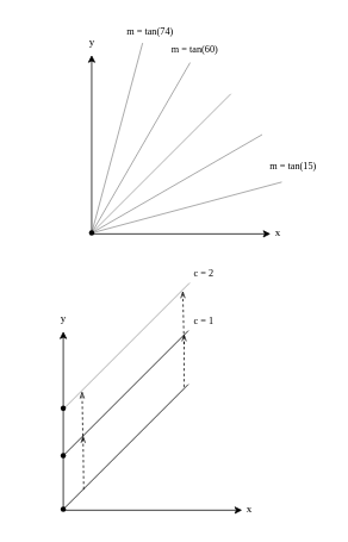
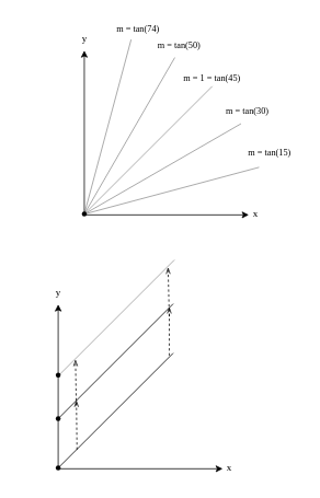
  <mxCell id="0" />
  <mxCell id="1" parent="0" />
  <mxCell id="2" value="" style="group" vertex="1" connectable="0" parent="1"><mxGeometry x="55.25" y="340" width="263" height="244" as="geometry" /></mxCell>
  <mxCell id="3" value="" style="endArrow=classic;html=1;rounded=0;strokeColor=light-dark(#000000,#FF3333);" edge="1" parent="2"><mxGeometry width="50" height="50" relative="1" as="geometry"><mxPoint x="15" y="230" as="sourcePoint" /><mxPoint x="15" y="30" as="targetPoint" /></mxGeometry></mxCell>
  <mxCell id="4" value="" style="endArrow=classic;html=1;rounded=0;fillColor=#a20025;strokeColor=light-dark(#000000,#3333FF);" edge="1" parent="2"><mxGeometry width="50" height="50" relative="1" as="geometry"><mxPoint x="15" y="230" as="sourcePoint" /><mxPoint x="215" y="230" as="targetPoint" /></mxGeometry></mxCell>
  <mxCell id="5" value="&lt;font style=&quot;color: light-dark(rgb(0, 0, 0), rgb(51, 51, 255));&quot; face=&quot;Times New Roman&quot;&gt;x&lt;/font&gt;" style="text;html=1;align=center;verticalAlign=middle;resizable=0;points=[];autosize=1;strokeColor=none;fillColor=none;" vertex="1" parent="2"><mxGeometry x="208" y="214" width="30" height="30" as="geometry" /></mxCell>
  <mxCell id="6" value="&lt;font style=&quot;color: light-dark(rgb(0, 0, 0), rgb(255, 51, 51));&quot; face=&quot;Times New Roman&quot;&gt;y&lt;/font&gt;" style="text;html=1;align=center;verticalAlign=middle;resizable=0;points=[];autosize=1;strokeColor=none;fillColor=none;" vertex="1" parent="2"><mxGeometry width="30" height="30" as="geometry" /></mxCell>
  <mxCell id="7" value="" style="shape=waypoint;sketch=0;size=6;pointerEvents=1;points=[];fillColor=none;resizable=0;rotatable=0;perimeter=centerPerimeter;snapToPoint=1;" vertex="1" parent="2"><mxGeometry x="5" y="219" width="20" height="20" as="geometry" /></mxCell>
  <mxCell id="8" value="" style="verticalLabelPosition=bottom;shadow=0;dashed=0;align=center;html=1;verticalAlign=top;strokeWidth=1;shape=mxgraph.mockup.markup.line;strokeColor=light-dark(#000000,#B3B3B3);rotation=-45;direction=west;" vertex="1" parent="2"><mxGeometry x="-12.49" y="148.49" width="196" height="20" as="geometry" /></mxCell>
  <mxCell id="9" value="" style="verticalLabelPosition=bottom;shadow=0;dashed=0;align=center;html=1;verticalAlign=top;strokeWidth=1;shape=mxgraph.mockup.markup.line;strokeColor=light-dark(#000000,#B3B3B3);rotation=-45;direction=west;" vertex="1" parent="2"><mxGeometry x="-12.49" y="88.49" width="196" height="20" as="geometry" /></mxCell>
  <mxCell id="10" value="" style="verticalLabelPosition=bottom;shadow=0;dashed=0;align=center;html=1;verticalAlign=top;strokeWidth=1;shape=mxgraph.mockup.markup.line;strokeColor=light-dark(#999999,#FFFFFF);rotation=-45;direction=west;" vertex="1" parent="2"><mxGeometry x="-11.89" y="35.43" width="197" height="20" as="geometry" /></mxCell>
  <mxCell id="11" value="" style="shape=waypoint;sketch=0;size=6;pointerEvents=1;points=[];fillColor=none;resizable=0;rotatable=0;perimeter=centerPerimeter;snapToPoint=1;" vertex="1" parent="2"><mxGeometry x="5" y="159" width="20" height="20" as="geometry" /></mxCell>
  <mxCell id="12" value="" style="shape=waypoint;sketch=0;size=6;pointerEvents=1;points=[];fillColor=none;resizable=0;rotatable=0;perimeter=centerPerimeter;snapToPoint=1;" vertex="1" parent="2"><mxGeometry x="5" y="106" width="20" height="20" as="geometry" /></mxCell>
  <mxCell id="13" value="" style="endArrow=openThin;html=1;rounded=0;exitX=0.494;exitY=0.5;exitDx=0;exitDy=0;exitPerimeter=0;entryX=0.496;entryY=0.472;entryDx=0;entryDy=0;entryPerimeter=0;dashed=1;endFill=0;strokeColor=light-dark(#000000,#B3B3B3);" edge="1" parent="2"><mxGeometry width="50" height="50" relative="1" as="geometry"><mxPoint x="150.003" y="92.227" as="sourcePoint" /><mxPoint x="150.088" y="32.934" as="targetPoint" /></mxGeometry></mxCell>
  <mxCell id="14" value="" style="endArrow=openThin;html=1;rounded=0;exitX=0.846;exitY=0.48;exitDx=0;exitDy=0;exitPerimeter=0;entryX=0.848;entryY=0.513;entryDx=0;entryDy=0;entryPerimeter=0;dashed=1;endFill=0;strokeColor=light-dark(#000000,#B3B3B3);" edge="1" parent="2" source="8" target="9"><mxGeometry width="50" height="50" relative="1" as="geometry"><mxPoint x="40.003" y="199.297" as="sourcePoint" /><mxPoint x="40" y="150" as="targetPoint" /></mxGeometry></mxCell>
  <mxCell id="15" value="" style="endArrow=openThin;html=1;rounded=0;exitX=0.846;exitY=0.48;exitDx=0;exitDy=0;exitPerimeter=0;entryX=0.848;entryY=0.513;entryDx=0;entryDy=0;entryPerimeter=0;dashed=1;endFill=0;strokeColor=light-dark(#000000,#B3B3B3);" edge="1" parent="2"><mxGeometry width="50" height="50" relative="1" as="geometry"><mxPoint x="37" y="153" as="sourcePoint" /><mxPoint x="36" y="97" as="targetPoint" /></mxGeometry></mxCell>
  <mxCell id="16" value="" style="endArrow=openThin;html=1;rounded=0;exitX=0.494;exitY=0.5;exitDx=0;exitDy=0;exitPerimeter=0;entryX=0.06;entryY=0.454;entryDx=0;entryDy=0;entryPerimeter=0;dashed=1;endFill=0;strokeColor=light-dark(#000000,#B3B3B3);" edge="1" parent="2" target="10"><mxGeometry width="50" height="50" relative="1" as="geometry"><mxPoint x="150.003" y="44.647" as="sourcePoint" /><mxPoint x="150.088" y="-14.646" as="targetPoint" /></mxGeometry></mxCell>
- <mxCell id="17" value="&lt;font face=&quot;Times New Roman&quot; style=&quot;color: light-dark(rgb(0, 0, 0), rgb(179, 179, 179));&quot;&gt;c = 1&lt;/font&gt;" style="text;html=1;align=center;verticalAlign=middle;resizable=0;points=[];autosize=1;strokeColor=none;fillColor=none;fontSize=11;" vertex="1" parent="2"><mxGeometry x="146.75" y="2.93" width="50" height="30" as="geometry" /></mxCell>
  <mxCell id="18" value="" style="verticalLabelPosition=bottom;shadow=0;dashed=0;align=center;html=1;verticalAlign=top;strokeWidth=1;shape=mxgraph.mockup.markup.line;strokeColor=#999999;rotation=-15;direction=west;" parent="1" vertex="1"><mxGeometry x="98.25" y="221.53" width="220" height="20" as="geometry" /></mxCell>
  <mxCell id="19" value="" style="verticalLabelPosition=bottom;shadow=0;dashed=0;align=center;html=1;verticalAlign=top;strokeWidth=1;shape=mxgraph.mockup.markup.line;strokeColor=#999999;rotation=-30;direction=west;" parent="1" vertex="1"><mxGeometry x="87.26" y="195" width="220" height="20" as="geometry" /></mxCell>
  <mxCell id="20" value="" style="verticalLabelPosition=bottom;shadow=0;dashed=0;align=center;html=1;verticalAlign=top;strokeWidth=1;shape=mxgraph.mockup.markup.line;strokeColor=light-dark(#999999,#FFFFFF);rotation=-45;direction=west;" parent="1" vertex="1"><mxGeometry x="69.78" y="172.22" width="220" height="20" as="geometry" /></mxCell>
  <mxCell id="21" value="" style="verticalLabelPosition=bottom;shadow=0;dashed=0;align=center;html=1;verticalAlign=top;strokeWidth=1;shape=mxgraph.mockup.markup.line;strokeColor=#999999;rotation=-60;direction=west;" parent="1" vertex="1"><mxGeometry x="47" y="154.74" width="220" height="20" as="geometry" /></mxCell>
  <mxCell id="22" value="" style="verticalLabelPosition=bottom;shadow=0;dashed=0;align=center;html=1;verticalAlign=top;strokeWidth=1;shape=mxgraph.mockup.markup.line;strokeColor=#999999;rotation=-75;direction=west;" parent="1" vertex="1"><mxGeometry x="20.47" y="143.75" width="220" height="20" as="geometry" /></mxCell>
  <mxCell id="23" value="" style="group" parent="1" vertex="1" connectable="0"><mxGeometry x="87" y="31" width="253" height="244" as="geometry" /></mxCell>
  <mxCell id="24" value="" style="endArrow=classic;html=1;rounded=0;strokeColor=light-dark(#000000,#FF3333);" parent="23" edge="1"><mxGeometry width="50" height="50" relative="1" as="geometry"><mxPoint x="15" y="230" as="sourcePoint" /><mxPoint x="15" y="30" as="targetPoint" /></mxGeometry></mxCell>
  <mxCell id="25" value="" style="endArrow=classic;html=1;rounded=0;fillColor=#a20025;strokeColor=light-dark(#000000,#3333FF);" parent="23" edge="1"><mxGeometry width="50" height="50" relative="1" as="geometry"><mxPoint x="15" y="230" as="sourcePoint" /><mxPoint x="215" y="230" as="targetPoint" /></mxGeometry></mxCell>
  <mxCell id="26" value="&lt;font style=&quot;color: light-dark(rgb(0, 0, 0), rgb(51, 51, 255));&quot; face=&quot;Times New Roman&quot;&gt;x&lt;/font&gt;" style="text;html=1;align=center;verticalAlign=middle;resizable=0;points=[];autosize=1;strokeColor=none;fillColor=none;" parent="23" vertex="1"><mxGeometry x="208" y="214" width="30" height="30" as="geometry" /></mxCell>
  <mxCell id="27" value="&lt;font style=&quot;color: light-dark(rgb(0, 0, 0), rgb(255, 51, 51));&quot; face=&quot;Times New Roman&quot;&gt;y&lt;/font&gt;" style="text;html=1;align=center;verticalAlign=middle;resizable=0;points=[];autosize=1;strokeColor=none;fillColor=none;" parent="23" vertex="1"><mxGeometry width="30" height="30" as="geometry" /></mxCell>
  <mxCell id="28" value="" style="shape=waypoint;sketch=0;size=6;pointerEvents=1;points=[];fillColor=none;resizable=0;rotatable=0;perimeter=centerPerimeter;snapToPoint=1;" parent="23" vertex="1"><mxGeometry x="5" y="219" width="20" height="20" as="geometry" /></mxCell>
- <mxCell id="30" value="&lt;font face=&quot;Times New Roman&quot; style=&quot;color: light-dark(rgb(0, 0, 0), rgb(179, 179, 179));&quot;&gt;m = tan(60)&lt;/font&gt;" style="text;html=1;align=center;verticalAlign=middle;resizable=0;points=[];autosize=1;strokeColor=none;fillColor=none;fontSize=11;" parent="23" vertex="1"><mxGeometry x="90" y="9" width="80" height="30" as="geometry" /></mxCell>
+ <mxCell id="29" value="&lt;font face=&quot;Times New Roman&quot;&gt;m = 1&amp;nbsp;= tan(45)&lt;/font&gt;" style="text;html=1;align=center;verticalAlign=middle;resizable=0;points=[];autosize=1;strokeColor=none;fillColor=none;fontSize=11;" parent="23" vertex="1"><mxGeometry x="125" y="49" width="90" height="30" as="geometry" /></mxCell>
+ <mxCell id="30" value="&lt;font face=&quot;Times New Roman&quot; style=&quot;color: light-dark(rgb(0, 0, 0), rgb(179, 179, 179));&quot;&gt;m = tan(50)&lt;/font&gt;" style="text;html=1;align=center;verticalAlign=middle;resizable=0;points=[];autosize=1;strokeColor=none;fillColor=none;fontSize=11;" parent="23" vertex="1"><mxGeometry x="90" y="9" width="80" height="30" as="geometry" /></mxCell>
+ <mxCell id="31" value="&lt;font face=&quot;Times New Roman&quot; style=&quot;color: light-dark(rgb(0, 0, 0), rgb(179, 179, 179));&quot;&gt;m = tan(30)&lt;/font&gt;" style="text;html=1;align=center;verticalAlign=middle;resizable=0;points=[];autosize=1;strokeColor=none;fillColor=none;fontSize=11;" parent="23" vertex="1"><mxGeometry x="173" y="89" width="80" height="30" as="geometry" /></mxCell>
  <mxCell id="32" value="&lt;font face=&quot;Times New Roman&quot; style=&quot;color: light-dark(rgb(0, 0, 0), rgb(179, 179, 179));&quot;&gt;m = tan(74)&lt;/font&gt;" style="text;html=1;align=center;verticalAlign=middle;resizable=0;points=[];autosize=1;strokeColor=none;fillColor=none;fontSize=11;" parent="1" vertex="1"><mxGeometry x="127" y="20" width="80" height="30" as="geometry" /></mxCell>
  <mxCell id="33" value="&lt;font face=&quot;Times New Roman&quot; style=&quot;color: light-dark(rgb(0, 0, 0), rgb(179, 179, 179));&quot;&gt;m = tan(15)&lt;/font&gt;" style="text;html=1;align=center;verticalAlign=middle;resizable=0;points=[];autosize=1;strokeColor=none;fillColor=none;fontSize=11;" parent="1" vertex="1"><mxGeometry x="287" y="170" width="80" height="30" as="geometry" /></mxCell>
- <mxCell id="34" value="&lt;font face=&quot;Times New Roman&quot;&gt;c = 2&lt;/font&gt;" style="text;html=1;align=center;verticalAlign=middle;resizable=0;points=[];autosize=1;strokeColor=none;fillColor=none;fontSize=11;" vertex="1" parent="1"><mxGeometry x="202" y="290" width="50" height="30" as="geometry" /></mxCell>
